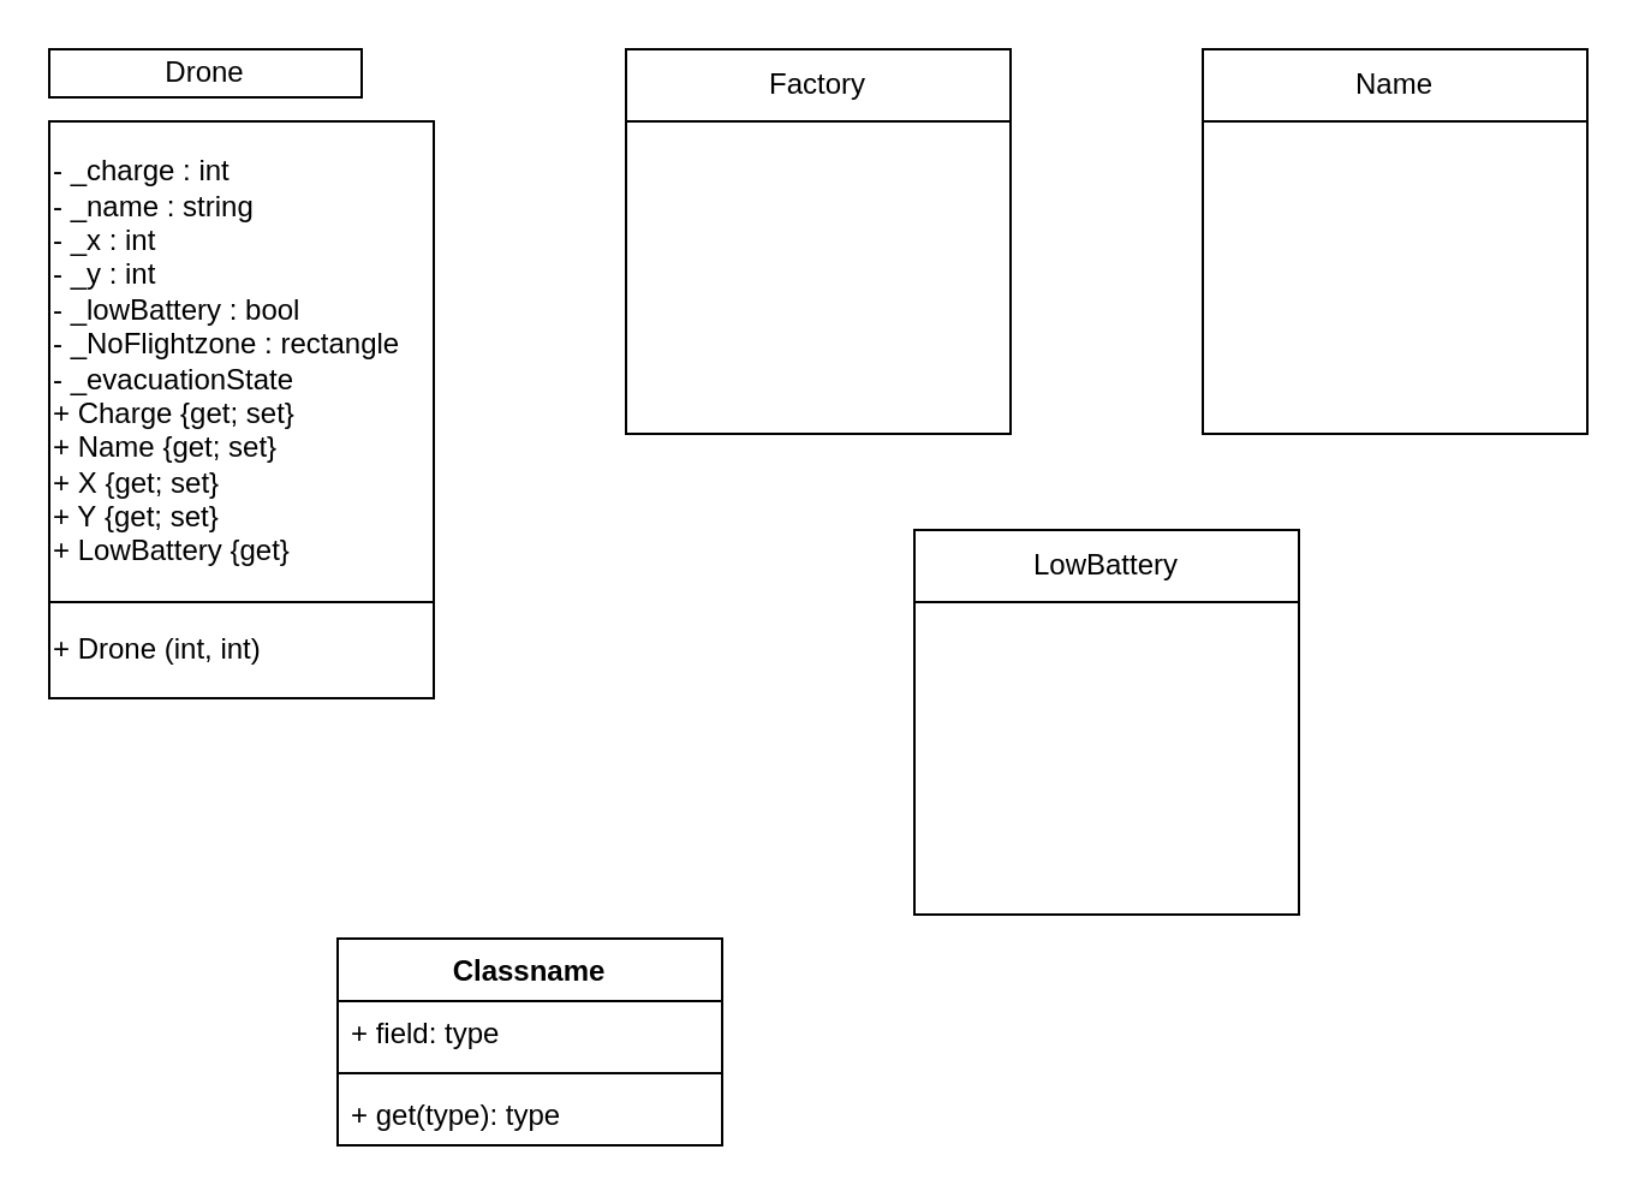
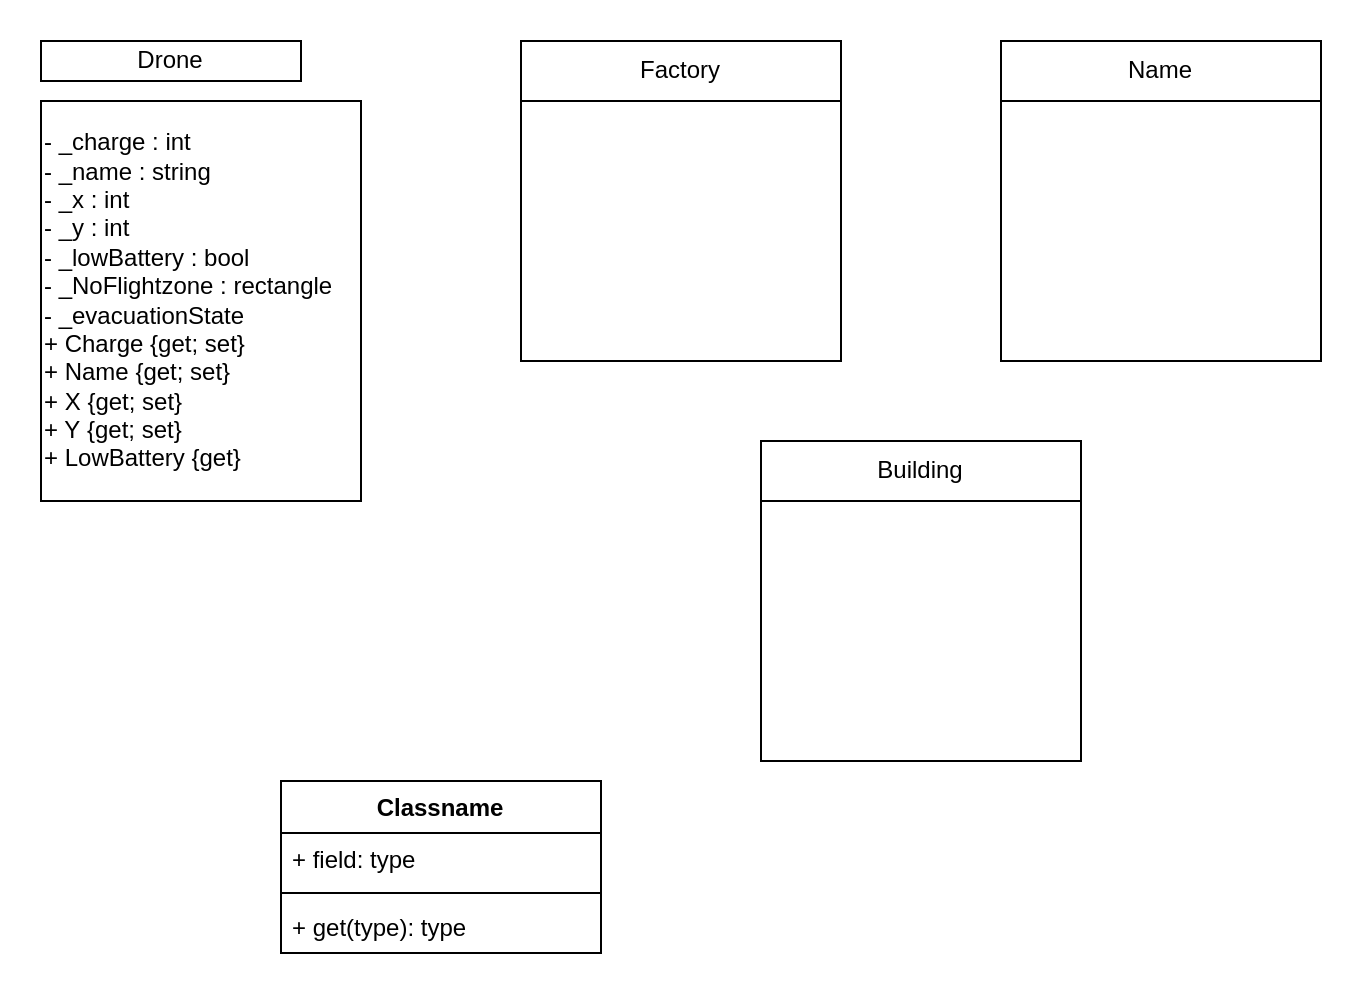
  <mxCell id="0" />
  <mxCell id="1" parent="0" />
  <mxCell id="2" value="Drone" style="rounded=0;whiteSpace=wrap;html=1;" vertex="1" parent="1"><mxGeometry x="20" y="20" width="130" height="20" as="geometry" /></mxCell>
  <mxCell id="3" value="- _charge : int&lt;div&gt;- _name : string&lt;/div&gt;&lt;div&gt;- _x : int&lt;/div&gt;&lt;div&gt;- _y : int&lt;/div&gt;&lt;div&gt;- _lowBattery : bool&lt;/div&gt;&lt;div&gt;- _NoFlightzone : rectangle&lt;/div&gt;&lt;div&gt;- _evacuationState&lt;/div&gt;&lt;div&gt;+ Charge {get; set}&lt;/div&gt;&lt;div&gt;+ Name&amp;nbsp;&lt;span style=&quot;background-color: initial;&quot;&gt;{get; set}&lt;/span&gt;&lt;/div&gt;&lt;div&gt;+ X&amp;nbsp;&lt;span style=&quot;background-color: initial;&quot;&gt;{get; set}&lt;/span&gt;&lt;/div&gt;&lt;div&gt;+ Y&amp;nbsp;&lt;span style=&quot;background-color: initial;&quot;&gt;{get; set}&lt;/span&gt;&lt;/div&gt;&lt;div&gt;+ LowBattery&amp;nbsp;&lt;span style=&quot;background-color: initial;&quot;&gt;{get}&lt;/span&gt;&lt;/div&gt;" style="rounded=0;whiteSpace=wrap;html=1;align=left;" vertex="1" parent="1"><mxGeometry x="20" y="50" width="160" height="200" as="geometry" /></mxCell>
- <mxCell id="4" value="+ Drone (int, int)" style="rounded=0;whiteSpace=wrap;html=1;align=left;" vertex="1" parent="1"><mxGeometry x="20" y="250" width="160" height="40" as="geometry" /></mxCell>
  <mxCell id="5" value="Factory" style="rounded=0;whiteSpace=wrap;html=1;" vertex="1" parent="1"><mxGeometry x="260" y="20" width="160" height="30" as="geometry" /></mxCell>
  <mxCell id="6" value="Name" style="rounded=0;whiteSpace=wrap;html=1;" vertex="1" parent="1"><mxGeometry x="500" y="20" width="160" height="30" as="geometry" /></mxCell>
- <mxCell id="7" value="LowBattery" style="rounded=0;whiteSpace=wrap;html=1;" vertex="1" parent="1"><mxGeometry x="380" y="220" width="160" height="30" as="geometry" /></mxCell>
+ <mxCell id="7" value="Building" style="rounded=0;whiteSpace=wrap;html=1;" vertex="1" parent="1"><mxGeometry x="380" y="220" width="160" height="30" as="geometry" /></mxCell>
  <mxCell id="8" value="" style="rounded=0;whiteSpace=wrap;html=1;" vertex="1" parent="1"><mxGeometry x="260" y="50" width="160" height="130" as="geometry" /></mxCell>
  <mxCell id="9" value="" style="rounded=0;whiteSpace=wrap;html=1;" vertex="1" parent="1"><mxGeometry x="500" y="50" width="160" height="130" as="geometry" /></mxCell>
  <mxCell id="10" value="" style="rounded=0;whiteSpace=wrap;html=1;" vertex="1" parent="1"><mxGeometry x="380" y="250" width="160" height="130" as="geometry" /></mxCell>
  <mxCell id="11" value="Classname" style="swimlane;fontStyle=1;align=center;verticalAlign=top;childLayout=stackLayout;horizontal=1;startSize=26;horizontalStack=0;resizeParent=1;resizeParentMax=0;resizeLast=0;collapsible=1;marginBottom=0;whiteSpace=wrap;html=1;" vertex="1" parent="1"><mxGeometry x="140" y="390" width="160" height="86" as="geometry" /></mxCell>
  <mxCell id="12" value="+ field: type" style="text;strokeColor=none;fillColor=none;align=left;verticalAlign=top;spacingLeft=4;spacingRight=4;overflow=hidden;rotatable=0;points=[[0,0.5],[1,0.5]];portConstraint=eastwest;whiteSpace=wrap;html=1;" vertex="1" parent="11"><mxGeometry y="26" width="160" height="26" as="geometry" /></mxCell>
  <mxCell id="13" value="" style="line;strokeWidth=1;fillColor=none;align=left;verticalAlign=middle;spacingTop=-1;spacingLeft=3;spacingRight=3;rotatable=0;labelPosition=right;points=[];portConstraint=eastwest;strokeColor=inherit;" vertex="1" parent="11"><mxGeometry y="52" width="160" height="8" as="geometry" /></mxCell>
  <mxCell id="14" value="+ get(type): type" style="text;strokeColor=none;fillColor=none;align=left;verticalAlign=top;spacingLeft=4;spacingRight=4;overflow=hidden;rotatable=0;points=[[0,0.5],[1,0.5]];portConstraint=eastwest;whiteSpace=wrap;html=1;" vertex="1" parent="11"><mxGeometry y="60" width="160" height="26" as="geometry" /></mxCell>
